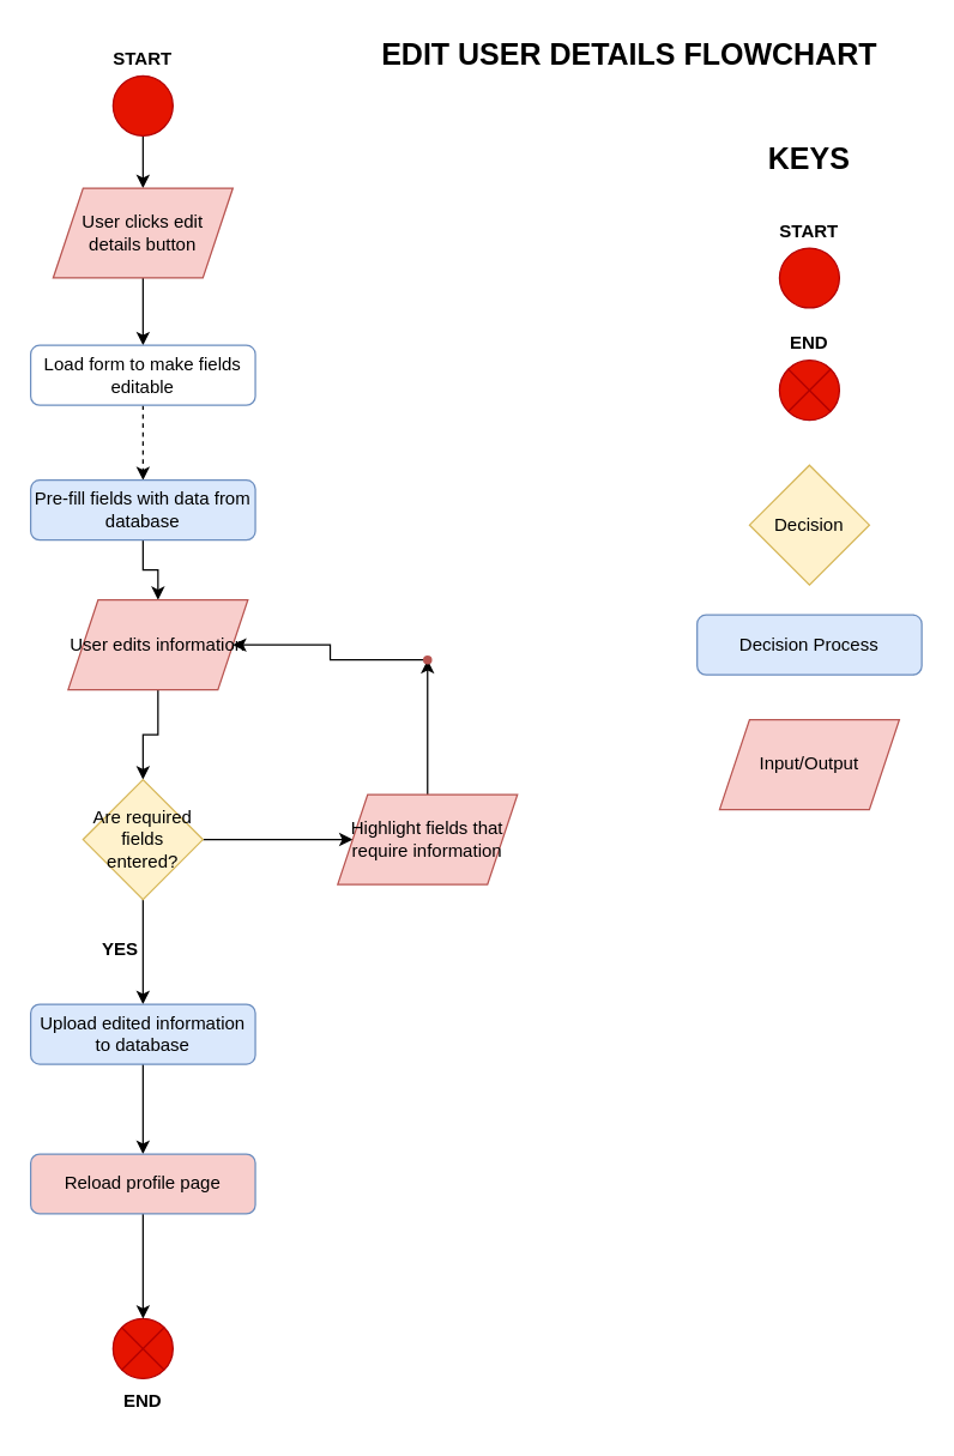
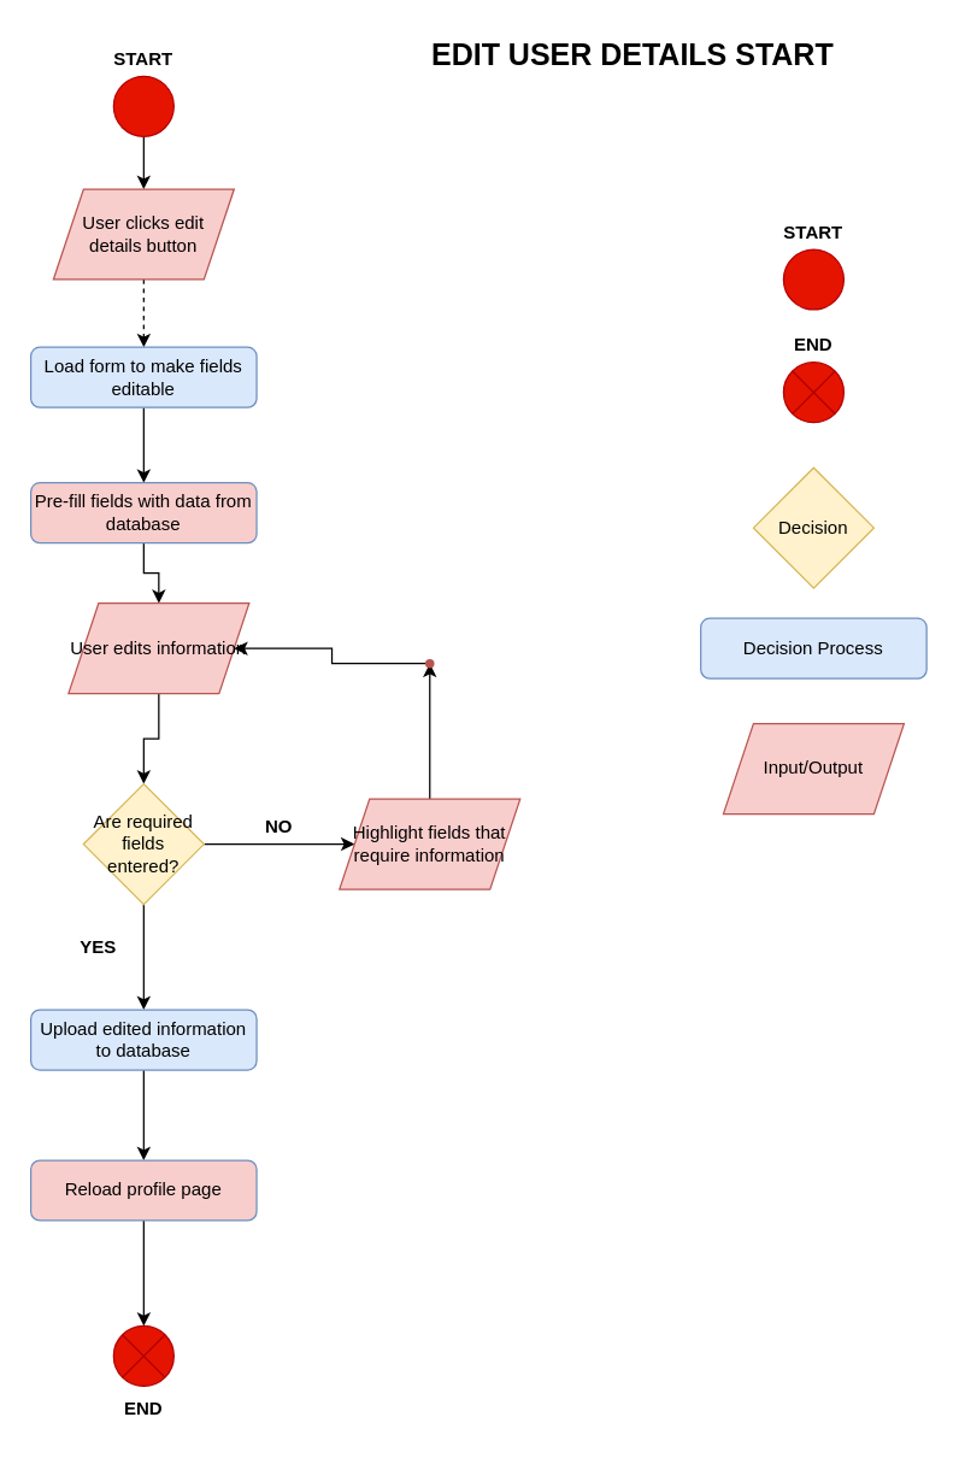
  <mxCell id="0" />
  <mxCell id="1" parent="0" />
- <mxCell id="2" value="&lt;span style=&quot;font-size: 20px;&quot;&gt;&lt;b&gt;EDIT USER DETAILS FLOWCHART&lt;/b&gt;&lt;/span&gt;" style="text;html=1;strokeColor=none;fillColor=none;align=center;verticalAlign=middle;whiteSpace=wrap;rounded=0;" vertex="1" parent="1"><mxGeometry x="235" y="20" width="370" height="30" as="geometry" /></mxCell>
+ <mxCell id="2" value="&lt;span style=&quot;font-size: 20px;&quot;&gt;&lt;b&gt;EDIT USER DETAILS START&lt;/b&gt;&lt;/span&gt;" style="text;html=1;strokeColor=none;fillColor=none;align=center;verticalAlign=middle;whiteSpace=wrap;rounded=0;" vertex="1" parent="1"><mxGeometry x="235" y="20" width="370" height="30" as="geometry" /></mxCell>
  <mxCell id="3" value="" style="edgeStyle=orthogonalEdgeStyle;rounded=0;orthogonalLoop=1;jettySize=auto;html=1;fontSize=20;" edge="1" parent="1" source="4" target="17"><mxGeometry relative="1" as="geometry" /></mxCell>
  <mxCell id="4" value="" style="ellipse;whiteSpace=wrap;html=1;aspect=fixed;fontSize=20;fillColor=#e51400;fontColor=#ffffff;strokeColor=#B20000;" vertex="1" parent="1"><mxGeometry x="75" y="50" width="40" height="40" as="geometry" /></mxCell>
  <mxCell id="5" value="&lt;font style=&quot;font-size: 12px;&quot;&gt;&lt;b&gt;START&lt;/b&gt;&lt;/font&gt;" style="text;html=1;strokeColor=none;fillColor=none;align=center;verticalAlign=middle;whiteSpace=wrap;rounded=0;fontSize=20;" vertex="1" parent="1"><mxGeometry x="65" y="20" width="60" height="30" as="geometry" /></mxCell>
  <mxCell id="6" value="" style="shape=sumEllipse;perimeter=ellipsePerimeter;whiteSpace=wrap;html=1;backgroundOutline=1;fontSize=12;fillColor=#e51400;fontColor=#ffffff;strokeColor=#B20000;" vertex="1" parent="1"><mxGeometry x="520" y="240" width="40" height="40" as="geometry" /></mxCell>
  <mxCell id="7" value="Decision" style="rhombus;whiteSpace=wrap;html=1;fontSize=12;fillColor=#fff2cc;strokeColor=#d6b656;" vertex="1" parent="1"><mxGeometry x="500" y="310" width="80" height="80" as="geometry" /></mxCell>
  <mxCell id="8" value="Decision Process" style="rounded=1;whiteSpace=wrap;html=1;fontSize=12;fillColor=#dae8fc;strokeColor=#6c8ebf;" vertex="1" parent="1"><mxGeometry x="465" y="410" width="150" height="40" as="geometry" /></mxCell>
  <mxCell id="9" value="Input/Output" style="shape=parallelogram;perimeter=parallelogramPerimeter;whiteSpace=wrap;html=1;fixedSize=1;fontSize=12;fillColor=#f8cecc;strokeColor=#b85450;" vertex="1" parent="1"><mxGeometry x="480" y="480" width="120" height="60" as="geometry" /></mxCell>
  <mxCell id="10" value="" style="shape=sumEllipse;perimeter=ellipsePerimeter;whiteSpace=wrap;html=1;backgroundOutline=1;fontSize=12;fillColor=#e51400;fontColor=#ffffff;strokeColor=#B20000;" vertex="1" parent="1"><mxGeometry x="75" y="880" width="40" height="40" as="geometry" /></mxCell>
  <mxCell id="11" value="&lt;b&gt;END&lt;/b&gt;" style="text;html=1;strokeColor=none;fillColor=none;align=center;verticalAlign=middle;whiteSpace=wrap;rounded=0;fontSize=12;" vertex="1" parent="1"><mxGeometry x="65" y="920" width="60" height="30" as="geometry" /></mxCell>
  <mxCell id="12" value="" style="ellipse;whiteSpace=wrap;html=1;aspect=fixed;fontSize=20;fillColor=#e51400;fontColor=#ffffff;strokeColor=#B20000;" vertex="1" parent="1"><mxGeometry x="520" y="165" width="40" height="40" as="geometry" /></mxCell>
  <mxCell id="13" value="&lt;font style=&quot;font-size: 12px;&quot;&gt;&lt;b&gt;START&lt;/b&gt;&lt;/font&gt;" style="text;html=1;strokeColor=none;fillColor=none;align=center;verticalAlign=middle;whiteSpace=wrap;rounded=0;fontSize=20;" vertex="1" parent="1"><mxGeometry x="510" y="135" width="60" height="30" as="geometry" /></mxCell>
  <mxCell id="14" value="&lt;span style=&quot;font-size: 12px;&quot;&gt;&lt;b&gt;END&lt;/b&gt;&lt;/span&gt;" style="text;html=1;strokeColor=none;fillColor=none;align=center;verticalAlign=middle;whiteSpace=wrap;rounded=0;fontSize=20;" vertex="1" parent="1"><mxGeometry x="510" y="210" width="60" height="30" as="geometry" /></mxCell>
- <mxCell id="15" value="&lt;font size=&quot;1&quot; style=&quot;&quot;&gt;&lt;b style=&quot;font-size: 20px;&quot;&gt;KEYS&lt;/b&gt;&lt;/font&gt;" style="text;html=1;strokeColor=none;fillColor=none;align=center;verticalAlign=middle;whiteSpace=wrap;rounded=0;fontSize=20;" vertex="1" parent="1"><mxGeometry x="510" y="90" width="60" height="30" as="geometry" /></mxCell>
- <mxCell id="16" value="" style="edgeStyle=orthogonalEdgeStyle;rounded=0;orthogonalLoop=1;jettySize=auto;html=1;fontSize=20;" edge="1" parent="1" source="17" target="19"><mxGeometry relative="1" as="geometry" /></mxCell>
+ <mxCell id="16" value="" style="edgeStyle=orthogonalEdgeStyle;rounded=0;orthogonalLoop=1;jettySize=auto;html=1;fontSize=20;dashed=1;" edge="1" parent="1" source="17" target="19"><mxGeometry relative="1" as="geometry" /></mxCell>
  <mxCell id="17" value="User clicks edit details button" style="shape=parallelogram;perimeter=parallelogramPerimeter;whiteSpace=wrap;html=1;fixedSize=1;fontSize=12;fillColor=#f8cecc;strokeColor=#b85450;" vertex="1" parent="1"><mxGeometry x="35" y="125" width="120" height="60" as="geometry" /></mxCell>
- <mxCell id="18" value="" style="edgeStyle=orthogonalEdgeStyle;rounded=0;orthogonalLoop=1;jettySize=auto;html=1;fontSize=20;dashed=1;" edge="1" parent="1" source="19" target="21"><mxGeometry relative="1" as="geometry" /></mxCell>
- <mxCell id="19" value="Load form to make fields editable" style="rounded=1;whiteSpace=wrap;html=1;fontSize=12;fillColor=#ffffff;strokeColor=#6c8ebf;" vertex="1" parent="1"><mxGeometry x="20" y="230" width="150" height="40" as="geometry" /></mxCell>
+ <mxCell id="18" value="" style="edgeStyle=orthogonalEdgeStyle;rounded=0;orthogonalLoop=1;jettySize=auto;html=1;fontSize=20;" edge="1" parent="1" source="19" target="21"><mxGeometry relative="1" as="geometry" /></mxCell>
+ <mxCell id="19" value="Load form to make fields editable" style="rounded=1;whiteSpace=wrap;html=1;fontSize=12;fillColor=#dae8fc;strokeColor=#6c8ebf;" vertex="1" parent="1"><mxGeometry x="20" y="230" width="150" height="40" as="geometry" /></mxCell>
  <mxCell id="20" value="" style="edgeStyle=orthogonalEdgeStyle;rounded=0;orthogonalLoop=1;jettySize=auto;html=1;fontSize=20;" edge="1" parent="1" source="21" target="23"><mxGeometry relative="1" as="geometry" /></mxCell>
- <mxCell id="21" value="Pre-fill fields with data from database" style="rounded=1;whiteSpace=wrap;html=1;fontSize=12;fillColor=#dae8fc;strokeColor=#6c8ebf;" vertex="1" parent="1"><mxGeometry x="20" y="320" width="150" height="40" as="geometry" /></mxCell>
+ <mxCell id="21" value="Pre-fill fields with data from database" style="rounded=1;whiteSpace=wrap;html=1;fontSize=12;fillColor=#f8cecc;strokeColor=#6c8ebf;" vertex="1" parent="1"><mxGeometry x="20" y="320" width="150" height="40" as="geometry" /></mxCell>
  <mxCell id="22" value="" style="edgeStyle=orthogonalEdgeStyle;rounded=0;orthogonalLoop=1;jettySize=auto;html=1;fontSize=20;" edge="1" parent="1" source="23" target="26"><mxGeometry relative="1" as="geometry" /></mxCell>
  <mxCell id="23" value="User edits information" style="shape=parallelogram;perimeter=parallelogramPerimeter;whiteSpace=wrap;html=1;fixedSize=1;fontSize=12;fillColor=#f8cecc;strokeColor=#b85450;" vertex="1" parent="1"><mxGeometry x="45" y="400" width="120" height="60" as="geometry" /></mxCell>
  <mxCell id="24" value="" style="edgeStyle=orthogonalEdgeStyle;rounded=0;orthogonalLoop=1;jettySize=auto;html=1;fontSize=20;" edge="1" parent="1" source="26" target="28"><mxGeometry relative="1" as="geometry" /></mxCell>
  <mxCell id="25" value="" style="edgeStyle=orthogonalEdgeStyle;rounded=0;orthogonalLoop=1;jettySize=auto;html=1;fontSize=20;" edge="1" parent="1" source="26" target="33"><mxGeometry relative="1" as="geometry" /></mxCell>
  <mxCell id="26" value="Are required fields entered?" style="rhombus;whiteSpace=wrap;html=1;fontSize=12;fillColor=#fff2cc;strokeColor=#d6b656;" vertex="1" parent="1"><mxGeometry x="55" y="520" width="80" height="80" as="geometry" /></mxCell>
  <mxCell id="27" value="" style="edgeStyle=orthogonalEdgeStyle;rounded=0;orthogonalLoop=1;jettySize=auto;html=1;fontSize=20;" edge="1" parent="1" source="28" target="31"><mxGeometry relative="1" as="geometry" /></mxCell>
  <mxCell id="28" value="Upload edited information to database" style="rounded=1;whiteSpace=wrap;html=1;fontSize=12;fillColor=#dae8fc;strokeColor=#6c8ebf;" vertex="1" parent="1"><mxGeometry x="20" y="670" width="150" height="40" as="geometry" /></mxCell>
- <mxCell id="29" value="&lt;span style=&quot;font-size: 12px;&quot;&gt;&lt;b&gt;YES&lt;/b&gt;&lt;/span&gt;" style="text;html=1;strokeColor=none;fillColor=none;align=center;verticalAlign=middle;whiteSpace=wrap;rounded=0;fontSize=20;" vertex="1" parent="1"><mxGeometry x="50" y="615" width="60" height="30" as="geometry" /></mxCell>
+ <mxCell id="29" value="&lt;span style=&quot;font-size: 12px;&quot;&gt;&lt;b&gt;YES&lt;/b&gt;&lt;/span&gt;" style="text;html=1;strokeColor=none;fillColor=none;align=center;verticalAlign=middle;whiteSpace=wrap;rounded=0;fontSize=20;" vertex="1" parent="1"><mxGeometry x="35" y="610" width="60" height="30" as="geometry" /></mxCell>
  <mxCell id="30" value="" style="edgeStyle=orthogonalEdgeStyle;rounded=0;orthogonalLoop=1;jettySize=auto;html=1;fontSize=20;" edge="1" parent="1" source="31"><mxGeometry relative="1" as="geometry"><mxPoint x="95" y="880" as="targetPoint" /></mxGeometry></mxCell>
  <mxCell id="31" value="Reload profile page" style="rounded=1;whiteSpace=wrap;html=1;fontSize=12;fillColor=#f8cecc;strokeColor=#6c8ebf;" vertex="1" parent="1"><mxGeometry x="20" y="770" width="150" height="40" as="geometry" /></mxCell>
  <mxCell id="32" value="" style="edgeStyle=orthogonalEdgeStyle;rounded=0;orthogonalLoop=1;jettySize=auto;html=1;fontSize=20;" edge="1" parent="1" source="33" target="36"><mxGeometry relative="1" as="geometry" /></mxCell>
  <mxCell id="33" value="Highlight fields that require information" style="shape=parallelogram;perimeter=parallelogramPerimeter;whiteSpace=wrap;html=1;fixedSize=1;fontSize=12;fillColor=#f8cecc;strokeColor=#b85450;" vertex="1" parent="1"><mxGeometry x="225" y="530" width="120" height="60" as="geometry" /></mxCell>
+ <mxCell id="34" value="&lt;span style=&quot;font-size: 12px;&quot;&gt;&lt;b&gt;NO&lt;/b&gt;&lt;/span&gt;" style="text;html=1;strokeColor=none;fillColor=none;align=center;verticalAlign=middle;whiteSpace=wrap;rounded=0;fontSize=20;" vertex="1" parent="1"><mxGeometry x="155" y="530" width="60" height="30" as="geometry" /></mxCell>
  <mxCell id="35" value="" style="edgeStyle=orthogonalEdgeStyle;rounded=0;orthogonalLoop=1;jettySize=auto;html=1;fontSize=20;" edge="1" parent="1" source="36" target="23"><mxGeometry relative="1" as="geometry" /></mxCell>
  <mxCell id="36" value="" style="shape=waypoint;sketch=0;size=6;pointerEvents=1;points=[];fillColor=#f8cecc;resizable=0;rotatable=0;perimeter=centerPerimeter;snapToPoint=1;strokeColor=#b85450;" vertex="1" parent="1"><mxGeometry x="275" y="430" width="20" height="20" as="geometry" /></mxCell>
